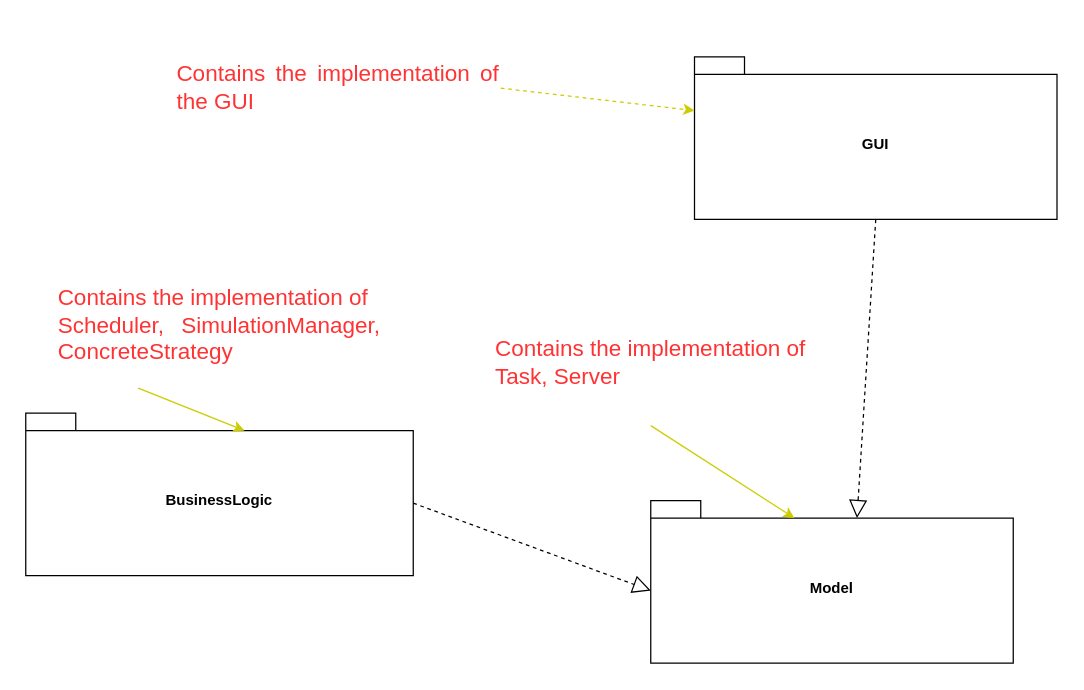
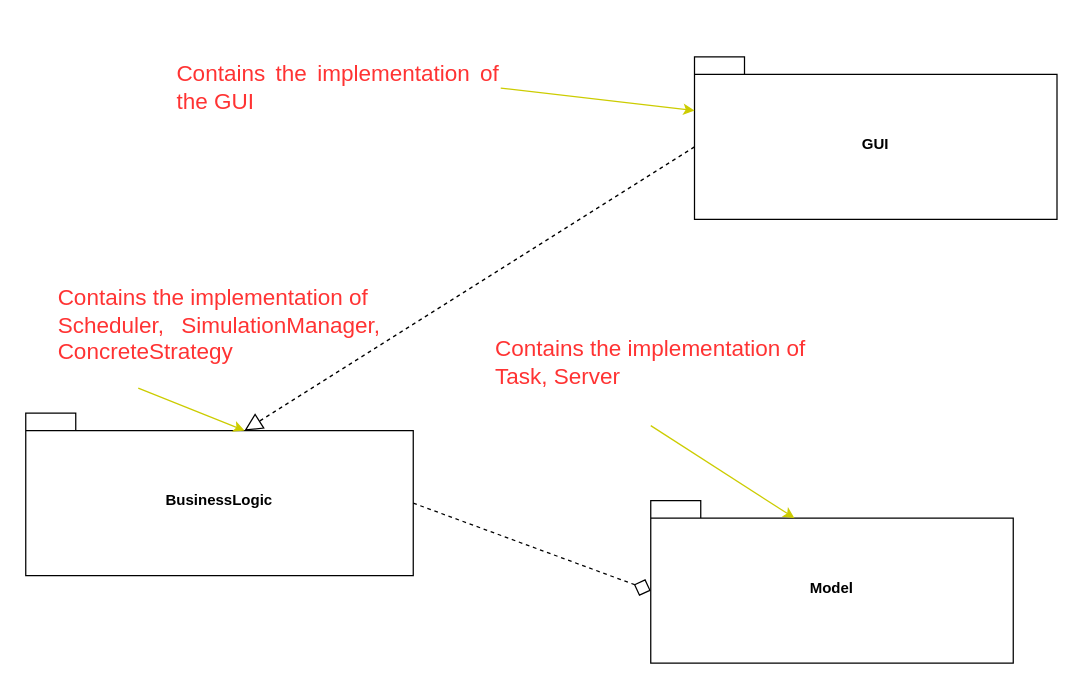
  <mxCell id="0" />
  <mxCell id="1" parent="0" />
  <mxCell id="2" value="BusinessLogic" style="shape=folder;fontStyle=1;spacingTop=10;tabWidth=40;tabHeight=14;tabPosition=left;html=1;whiteSpace=wrap;" vertex="1" parent="1"><mxGeometry x="20" y="330" width="310" height="130" as="geometry" /></mxCell>
  <mxCell id="3" value="GUI" style="shape=folder;fontStyle=1;spacingTop=10;tabWidth=40;tabHeight=14;tabPosition=left;html=1;whiteSpace=wrap;" vertex="1" parent="1"><mxGeometry x="555" y="45" width="290" height="130" as="geometry" /></mxCell>
  <mxCell id="4" value="Model" style="shape=folder;fontStyle=1;spacingTop=10;tabWidth=40;tabHeight=14;tabPosition=left;html=1;whiteSpace=wrap;" vertex="1" parent="1"><mxGeometry x="520" y="400" width="290" height="130" as="geometry" /></mxCell>
- <mxCell id="5" value="" style="endArrow=block;dashed=1;endFill=0;endSize=12;html=1;rounded=0;entryX=0;entryY=0;entryDx=0;entryDy=72;entryPerimeter=0;exitX=0;exitY=0;exitDx=310;exitDy=72;exitPerimeter=0;" edge="1" parent="1" source="2" target="4"><mxGeometry width="160" relative="1" as="geometry"><mxPoint x="360" y="472" as="sourcePoint" /><mxPoint x="540" y="470" as="targetPoint" /></mxGeometry></mxCell>
- <mxCell id="6" value="" style="endArrow=block;dashed=1;endFill=0;endSize=12;html=1;rounded=0;entryX=0;entryY=0;entryDx=165;entryDy=14;entryPerimeter=0;exitX=0.5;exitY=1;exitDx=0;exitDy=0;exitPerimeter=0;" edge="1" parent="1" source="3" target="4"><mxGeometry width="160" relative="1" as="geometry"><mxPoint x="340" y="482" as="sourcePoint" /><mxPoint x="580" y="482" as="targetPoint" /></mxGeometry></mxCell>
+ <mxCell id="5" value="" style="endArrow=diamond;dashed=1;endFill=0;endSize=12;html=1;rounded=0;entryX=0;entryY=0;entryDx=0;entryDy=72;entryPerimeter=0;exitX=0;exitY=0;exitDx=310;exitDy=72;exitPerimeter=0;" edge="1" parent="1" source="2" target="4"><mxGeometry width="160" relative="1" as="geometry"><mxPoint x="360" y="472" as="sourcePoint" /><mxPoint x="540" y="470" as="targetPoint" /></mxGeometry></mxCell>
+ <mxCell id="7" value="" style="endArrow=block;dashed=1;endFill=0;endSize=12;html=1;rounded=0;entryX=0;entryY=0;entryDx=175;entryDy=14;entryPerimeter=0;exitX=0;exitY=0;exitDx=0;exitDy=72;exitPerimeter=0;" edge="1" parent="1" source="3" target="2"><mxGeometry width="160" relative="1" as="geometry"><mxPoint x="695" as="sourcePoint" y="190" /><mxPoint x="695" y="424" as="targetPoint" /></mxGeometry></mxCell>
  <mxCell id="8" value="&lt;div style=&quot;text-align: justify;&quot;&gt;&lt;span style=&quot;color: rgb(255, 51, 51); font-size: 18px;&quot;&gt;Contains the implementation of the GUI&lt;/span&gt;&lt;/div&gt;" style="text;html=1;align=center;verticalAlign=middle;whiteSpace=wrap;rounded=0;" vertex="1" parent="1"><mxGeometry x="140" y="20" width="260" height="100" as="geometry" /></mxCell>
- <mxCell id="9" value="" style="endArrow=classic;html=1;rounded=0;entryX=0;entryY=0;entryDx=0;entryDy=43;entryPerimeter=0;strokeColor=#CCCC00;exitX=1;exitY=0.5;exitDx=0;exitDy=0;dashed=1;" edge="1" parent="1" source="8" target="3"><mxGeometry width="50" height="50" relative="1" as="geometry"><mxPoint x="410" y="70" as="sourcePoint" /><mxPoint x="460" y="40" as="targetPoint" /></mxGeometry></mxCell>
+ <mxCell id="9" value="" style="endArrow=classic;html=1;rounded=0;entryX=0;entryY=0;entryDx=0;entryDy=43;entryPerimeter=0;strokeColor=#CCCC00;exitX=1;exitY=0.5;exitDx=0;exitDy=0;" edge="1" parent="1" source="8" target="3"><mxGeometry width="50" height="50" relative="1" as="geometry"><mxPoint x="410" y="70" as="sourcePoint" /><mxPoint x="460" y="40" as="targetPoint" /></mxGeometry></mxCell>
  <mxCell id="10" value="&lt;div style=&quot;text-align: justify;&quot;&gt;&lt;font color=&quot;#ff3333&quot;&gt;&lt;span style=&quot;font-size: 18px;&quot;&gt;Contains the implementation of&lt;/span&gt;&lt;/font&gt;&lt;/div&gt;&lt;div style=&quot;text-align: justify;&quot;&gt;&lt;font color=&quot;#ff3333&quot;&gt;&lt;span style=&quot;font-size: 18px;&quot;&gt;Scheduler, SimulationManager, ConcreteStrategy&amp;nbsp;&lt;/span&gt;&lt;/font&gt;&lt;/div&gt;" style="text;html=1;align=center;verticalAlign=middle;whiteSpace=wrap;rounded=0;" vertex="1" parent="1"><mxGeometry x="45" y="210" width="260" height="100" as="geometry" /></mxCell>
  <mxCell id="11" value="" style="endArrow=classic;html=1;rounded=0;entryX=0;entryY=0;entryDx=175;entryDy=14;entryPerimeter=0;strokeColor=#CCCC00;exitX=0.25;exitY=1;exitDx=0;exitDy=0;" edge="1" parent="1" source="10" target="2"><mxGeometry width="50" height="50" relative="1" as="geometry"><mxPoint x="130" y="310" as="sourcePoint" /><mxPoint x="260" y="333" as="targetPoint" /></mxGeometry></mxCell>
  <mxCell id="12" value="&lt;div style=&quot;text-align: justify;&quot;&gt;&lt;font color=&quot;#ff3333&quot;&gt;&lt;span style=&quot;font-size: 18px;&quot;&gt;Contains the implementation of&lt;/span&gt;&lt;/font&gt;&lt;/div&gt;&lt;div style=&quot;text-align: justify;&quot;&gt;&lt;font color=&quot;#ff3333&quot;&gt;&lt;span style=&quot;font-size: 18px;&quot;&gt;Task, Server&amp;nbsp;&lt;/span&gt;&lt;/font&gt;&lt;/div&gt;" style="text;html=1;align=center;verticalAlign=middle;whiteSpace=wrap;rounded=0;" vertex="1" parent="1"><mxGeometry x="390" y="240" width="260" height="100" as="geometry" /></mxCell>
  <mxCell id="13" value="" style="endArrow=classic;html=1;rounded=0;entryX=0;entryY=0;entryDx=175;entryDy=14;entryPerimeter=0;strokeColor=#CCCC00;exitX=0.5;exitY=1;exitDx=0;exitDy=0;" edge="1" parent="1" source="12"><mxGeometry width="50" height="50" relative="1" as="geometry"><mxPoint x="550" y="310" as="sourcePoint" /><mxPoint x="635" y="414" as="targetPoint" /></mxGeometry></mxCell>
